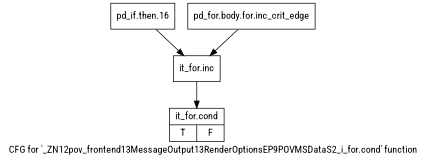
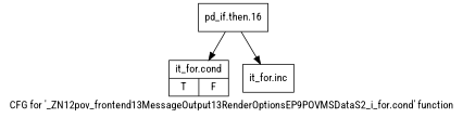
  digraph {
    fontname="Roboto Condensed"
    label="CFG for '_ZN12pov_frontend13MessageOutput13RenderOptionsEP9POVMSDataS2_i_for.cond' function"
    node [fontname="Roboto Condensed" shape=record]
    edge [fontname="Roboto Condensed"]
    n1 [label="{it_for.cond|{<s0>T|<s1>F}}"]
    n2 [label="{pd_if.then.16}"]
    n3 [label="{it_for.inc}"]
-   n4 [label="{pd_for.body.for.inc_crit_edge}"]
    n2 -> n3
-   n3 -> n1
-   n4 -> n3
+   n2 -> n1
  }
